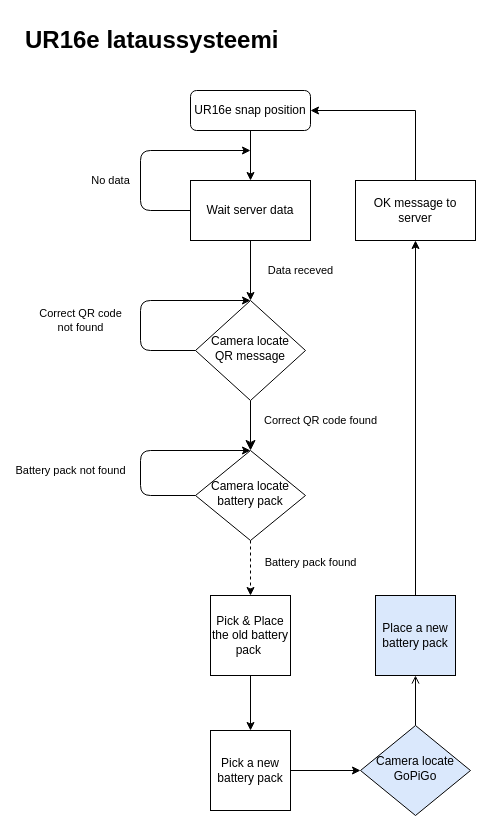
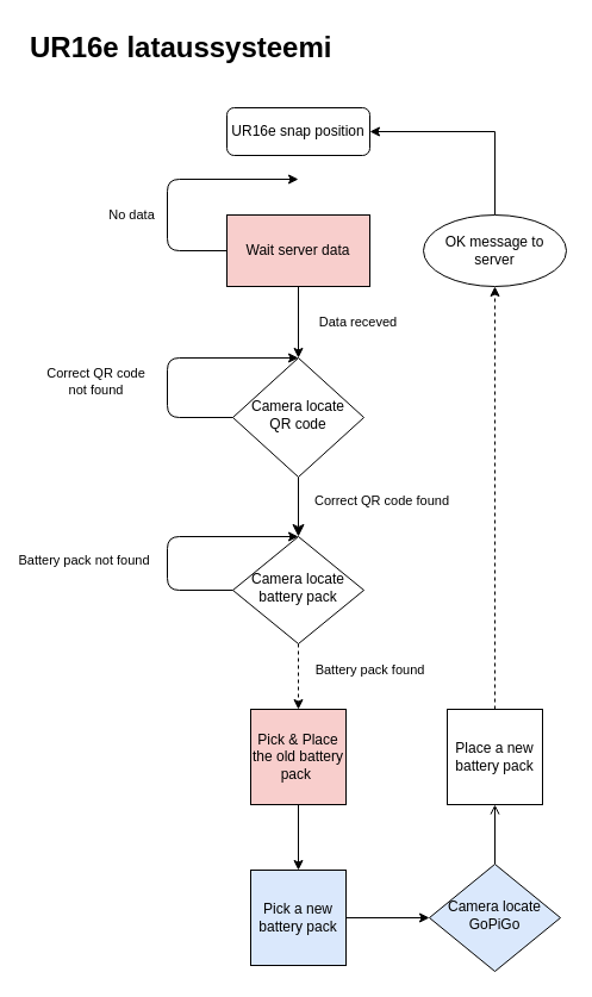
  <mxCell id="0" />
  <mxCell id="1" parent="0" />
- <mxCell id="2" value="" style="edgeStyle=orthogonalEdgeStyle;rounded=0;orthogonalLoop=1;jettySize=auto;html=1;" parent="1" source="3" target="12" edge="1"><mxGeometry relative="1" as="geometry" /></mxCell>
  <mxCell id="3" value="UR16e snap position" style="rounded=1;whiteSpace=wrap;html=1;fontSize=12;glass=0;strokeWidth=1;shadow=0;" parent="1" vertex="1"><mxGeometry x="190" y="90" width="120" height="40" as="geometry" /></mxCell>
  <mxCell id="4" value="Correct QR code found" style="rounded=0;html=1;jettySize=auto;orthogonalLoop=1;fontSize=11;endArrow=classic;endFill=1;endSize=8;strokeWidth=1;shadow=0;labelBackgroundColor=none;edgeStyle=orthogonalEdgeStyle;" parent="1" source="5" target="7" edge="1"><mxGeometry x="-0.2" y="70" relative="1" as="geometry"><mxPoint as="offset" /></mxGeometry></mxCell>
- <mxCell id="5" value="Camera locate&lt;br&gt;QR message" style="rhombus;whiteSpace=wrap;html=1;shadow=0;fontFamily=Helvetica;fontSize=12;align=center;strokeWidth=1;spacing=6;spacingTop=-4;" parent="1" vertex="1"><mxGeometry x="195" y="300" width="110" height="100" as="geometry" /></mxCell>
+ <mxCell id="5" value="Camera locate&lt;br&gt;QR code" style="rhombus;whiteSpace=wrap;html=1;shadow=0;fontFamily=Helvetica;fontSize=12;align=center;strokeWidth=1;spacing=6;spacingTop=-4;" parent="1" vertex="1"><mxGeometry x="195" y="300" width="110" height="100" as="geometry" /></mxCell>
  <mxCell id="6" value="Battery pack found" style="rounded=0;html=1;jettySize=auto;orthogonalLoop=1;fontSize=11;endArrow=classic;endFill=1;strokeWidth=1;shadow=0;labelBackgroundColor=none;edgeStyle=orthogonalEdgeStyle;entryX=0.5;entryY=0;entryDx=0;entryDy=0;startArrow=none;startFill=0;dashed=1;" parent="1" source="7" target="20" edge="1"><mxGeometry x="-0.2" y="60" relative="1" as="geometry"><mxPoint as="offset" /><mxPoint x="250" y="590" as="targetPoint" /></mxGeometry></mxCell>
  <mxCell id="7" value="Camera locate&lt;br&gt;battery pack" style="rhombus;whiteSpace=wrap;html=1;shadow=0;fontFamily=Helvetica;fontSize=12;align=center;strokeWidth=1;spacing=6;spacingTop=-4;" parent="1" vertex="1"><mxGeometry x="195" y="450" width="110" height="90" as="geometry" /></mxCell>
  <mxCell id="8" value="Correct QR code&lt;br&gt;not found" style="endArrow=classic;html=1;exitX=0;exitY=0.5;exitDx=0;exitDy=0;entryX=0.5;entryY=0;entryDx=0;entryDy=0;" parent="1" source="5" target="5" edge="1"><mxGeometry x="-0.209" y="60" width="50" height="50" relative="1" as="geometry"><mxPoint x="370" y="310" as="sourcePoint" /><mxPoint x="250" y="320" as="targetPoint" /><Array as="points"><mxPoint x="140" y="350" /><mxPoint x="140" y="300" /></Array><mxPoint as="offset" /></mxGeometry></mxCell>
  <mxCell id="9" value="Battery pack not found" style="endArrow=classic;html=1;exitX=0;exitY=0.5;exitDx=0;exitDy=0;entryX=0.5;entryY=0;entryDx=0;entryDy=0;" parent="1" source="7" target="7" edge="1"><mxGeometry x="-0.238" y="70" width="50" height="50" relative="1" as="geometry"><mxPoint x="370" y="300" as="sourcePoint" /><mxPoint x="320" y="320" as="targetPoint" /><Array as="points"><mxPoint x="140" y="495" /><mxPoint x="140" y="450" /></Array><mxPoint as="offset" /></mxGeometry></mxCell>
  <mxCell id="10" value="" style="edgeStyle=orthogonalEdgeStyle;rounded=0;orthogonalLoop=1;jettySize=auto;html=1;" parent="1" edge="1"><mxGeometry relative="1" as="geometry"><mxPoint x="250" y="670" as="sourcePoint" /><mxPoint x="250" y="730" as="targetPoint" /></mxGeometry></mxCell>
  <mxCell id="11" value="Data receved" style="edgeStyle=orthogonalEdgeStyle;rounded=0;orthogonalLoop=1;jettySize=auto;html=1;" parent="1" source="12" target="5" edge="1"><mxGeometry y="50" relative="1" as="geometry"><mxPoint as="offset" /></mxGeometry></mxCell>
- <mxCell id="12" value="Wait server data" style="rounded=0;whiteSpace=wrap;html=1;" parent="1" vertex="1"><mxGeometry x="190" y="180" width="120" height="60" as="geometry" /></mxCell>
+ <mxCell id="12" value="Wait server data" style="rounded=0;whiteSpace=wrap;html=1;fillColor=#f8cecc;" parent="1" vertex="1"><mxGeometry x="190" y="180" width="120" height="60" as="geometry" /></mxCell>
  <mxCell id="13" value="" style="edgeStyle=orthogonalEdgeStyle;rounded=0;orthogonalLoop=1;jettySize=auto;html=1;exitX=1;exitY=0.5;exitDx=0;exitDy=0;entryX=0;entryY=0.5;entryDx=0;entryDy=0;" parent="1" source="22" target="16" edge="1"><mxGeometry relative="1" as="geometry"><mxPoint x="310" y="760" as="sourcePoint" /><mxPoint x="360" y="760" as="targetPoint" /></mxGeometry></mxCell>
  <mxCell id="14" value="No data" style="endArrow=classic;html=1;exitX=0;exitY=0.5;exitDx=0;exitDy=0;" parent="1" source="12" edge="1"><mxGeometry x="-0.273" y="30" width="50" height="50" relative="1" as="geometry"><mxPoint x="220" y="380" as="sourcePoint" /><mxPoint x="250" y="150" as="targetPoint" /><Array as="points"><mxPoint x="140" y="210" /><mxPoint x="140" y="150" /></Array><mxPoint as="offset" /></mxGeometry></mxCell>
  <mxCell id="15" value="" style="edgeStyle=orthogonalEdgeStyle;rounded=0;orthogonalLoop=1;jettySize=auto;html=1;entryX=0.5;entryY=1;entryDx=0;entryDy=0;endArrow=open;" parent="1" source="16" target="21" edge="1"><mxGeometry relative="1" as="geometry"><mxPoint x="415" y="680" as="targetPoint" /></mxGeometry></mxCell>
  <mxCell id="16" value="Camera locate&lt;br&gt;GoPiGo" style="rhombus;whiteSpace=wrap;html=1;shadow=0;fontFamily=Helvetica;fontSize=12;align=center;strokeWidth=1;spacing=6;spacingTop=-4;fillColor=#dae8fc;" parent="1" vertex="1"><mxGeometry x="360" y="725" width="110" height="90" as="geometry" /></mxCell>
- <mxCell id="17" style="edgeStyle=orthogonalEdgeStyle;rounded=0;orthogonalLoop=1;jettySize=auto;html=1;entryX=0.5;entryY=1;entryDx=0;entryDy=0;exitX=0.5;exitY=0;exitDx=0;exitDy=0;" parent="1" source="21" target="19" edge="1"><mxGeometry relative="1" as="geometry"><mxPoint x="415" y="590" as="sourcePoint" /></mxGeometry></mxCell>
+ <mxCell id="17" style="edgeStyle=orthogonalEdgeStyle;rounded=0;orthogonalLoop=1;jettySize=auto;html=1;entryX=0.5;entryY=1;entryDx=0;entryDy=0;exitX=0.5;exitY=0;exitDx=0;exitDy=0;dashed=1;" parent="1" source="21" target="19" edge="1"><mxGeometry relative="1" as="geometry"><mxPoint x="415" y="590" as="sourcePoint" /></mxGeometry></mxCell>
  <mxCell id="18" style="edgeStyle=orthogonalEdgeStyle;rounded=0;orthogonalLoop=1;jettySize=auto;html=1;entryX=1;entryY=0.5;entryDx=0;entryDy=0;" parent="1" source="19" target="3" edge="1"><mxGeometry relative="1" as="geometry"><mxPoint x="380" y="100" as="targetPoint" /><Array as="points"><mxPoint x="415" y="110" /></Array></mxGeometry></mxCell>
- <mxCell id="19" value="OK message to server" style="rounded=0;whiteSpace=wrap;html=1;" parent="1" vertex="1"><mxGeometry x="355" y="180" width="120" height="60" as="geometry" /></mxCell>
- <mxCell id="20" value="Pick &amp;amp; Place the old battery pack&amp;nbsp;" style="whiteSpace=wrap;html=1;aspect=fixed;" parent="1" vertex="1"><mxGeometry x="210" y="595" width="80" height="80" as="geometry" /></mxCell>
- <mxCell id="21" value="Place a new battery pack" style="whiteSpace=wrap;html=1;aspect=fixed;fillColor=#dae8fc;" parent="1" vertex="1"><mxGeometry x="375" y="595" width="80" height="80" as="geometry" /></mxCell>
- <mxCell id="22" value="Pick a new battery pack" style="whiteSpace=wrap;html=1;aspect=fixed;" parent="1" vertex="1"><mxGeometry x="210" y="730" width="80" height="80" as="geometry" /></mxCell>
+ <mxCell id="19" value="OK message to server" style="ellipse;whiteSpace=wrap;html=1;" parent="1" vertex="1"><mxGeometry x="355" y="180" width="120" height="60" as="geometry" /></mxCell>
+ <mxCell id="20" value="Pick &amp;amp; Place the old battery pack&amp;nbsp;" style="whiteSpace=wrap;html=1;aspect=fixed;fillColor=#f8cecc;" parent="1" vertex="1"><mxGeometry x="210" y="595" width="80" height="80" as="geometry" /></mxCell>
+ <mxCell id="21" value="Place a new battery pack" style="whiteSpace=wrap;html=1;aspect=fixed;" parent="1" vertex="1"><mxGeometry x="375" y="595" width="80" height="80" as="geometry" /></mxCell>
+ <mxCell id="22" value="Pick a new battery pack" style="whiteSpace=wrap;html=1;aspect=fixed;fillColor=#dae8fc;" parent="1" vertex="1"><mxGeometry x="210" y="730" width="80" height="80" as="geometry" /></mxCell>
  <mxCell id="23" value="&lt;h1&gt;UR16e lataussysteemi&lt;/h1&gt;" style="text;html=1;strokeColor=none;fillColor=none;spacing=5;spacingTop=-20;whiteSpace=wrap;overflow=hidden;rounded=0;" parent="1" vertex="1"><mxGeometry x="20" y="20" width="430" height="120" as="geometry" /></mxCell>
